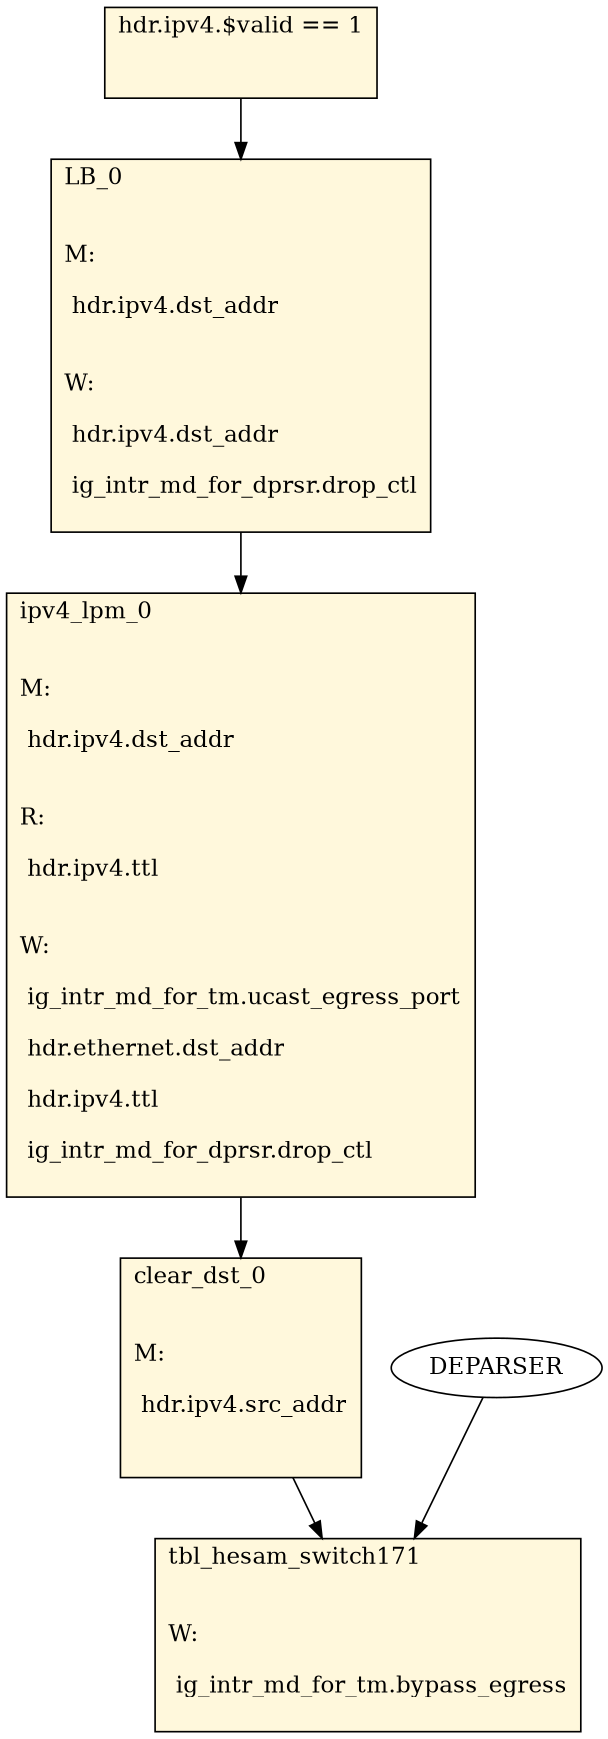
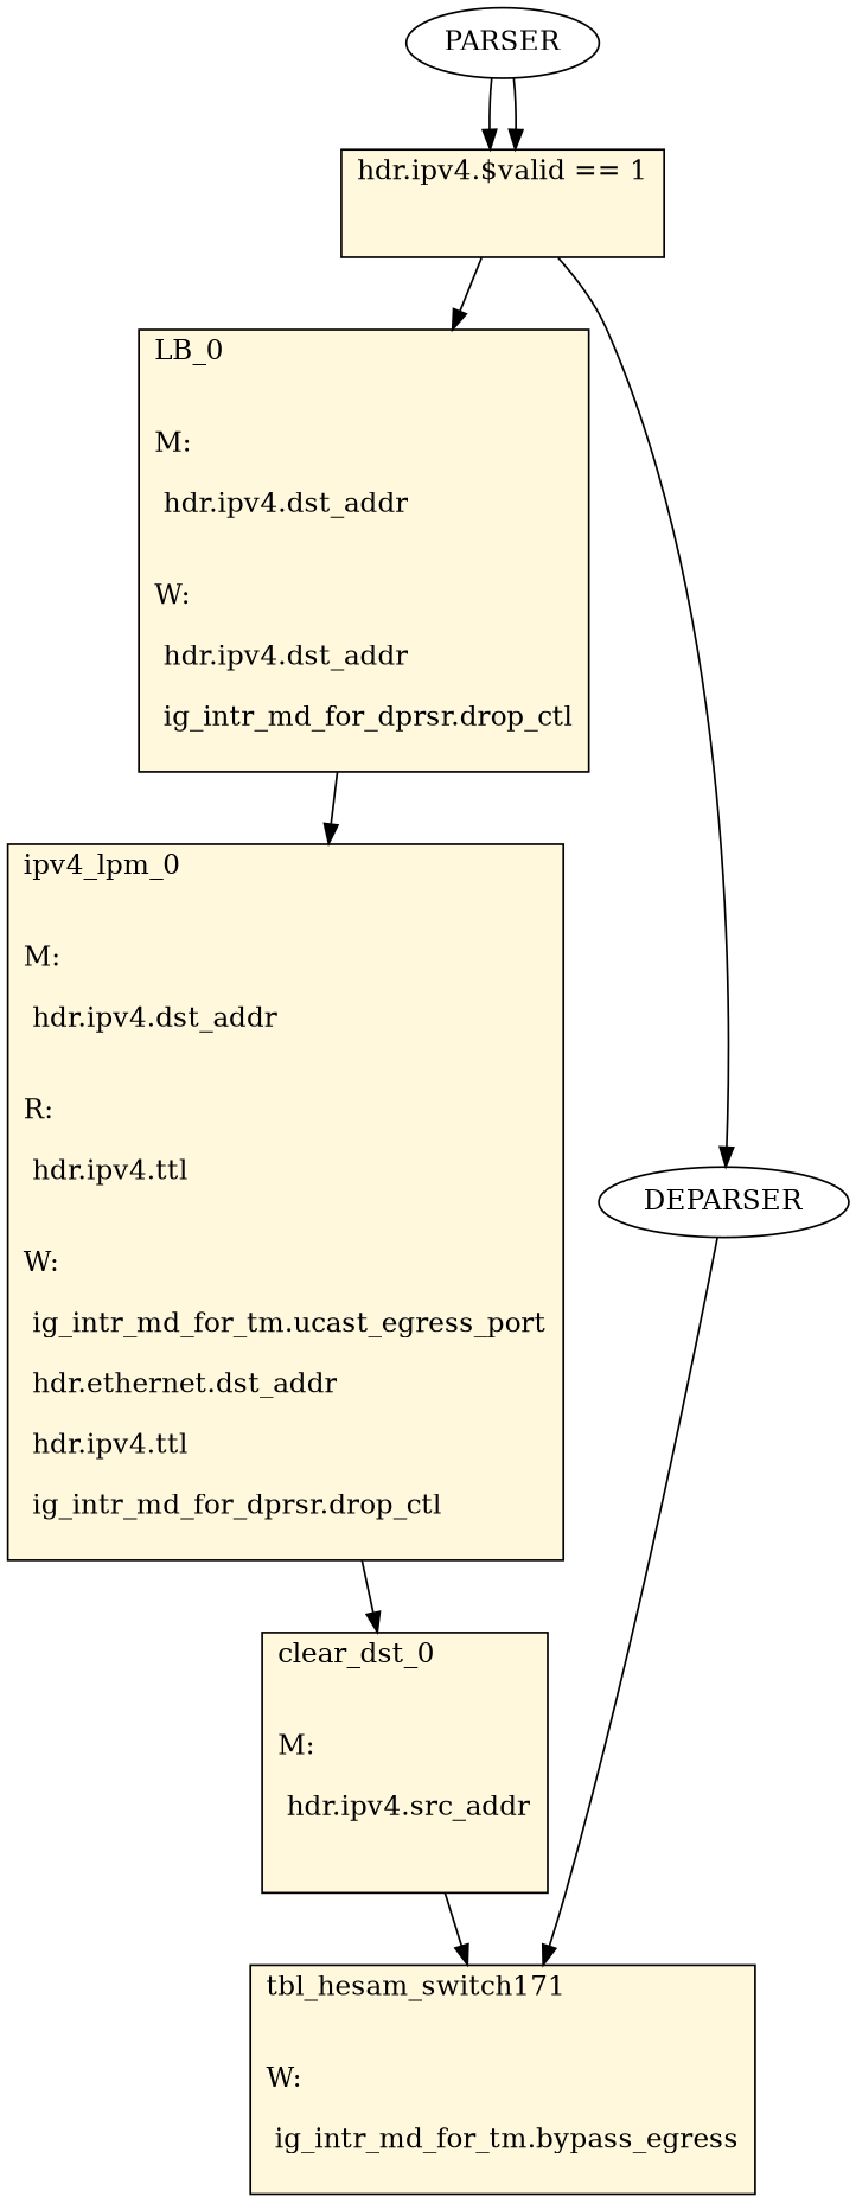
  digraph {
    node [fillcolor=cornsilk shape=record style=filled]
    n1 [label="hdr.ipv4.$valid == 1\l\l\n "]
    n2 [label="LB_0\l\l\nM:\l\n hdr.ipv4.dst_addr\l\n\lW:\l\n hdr.ipv4.dst_addr\l\n ig_intr_md_for_dprsr.drop_ctl\l\n "]
    DEPARSER [fillcolor="" shape="" style=""]
    n4 [label="ipv4_lpm_0\l\l\nM:\l\n hdr.ipv4.dst_addr\l\n\lR:\l\n hdr.ipv4.ttl\l\n\lW:\l\n ig_intr_md_for_tm.ucast_egress_port\l\n hdr.ethernet.dst_addr\l\n hdr.ipv4.ttl\l\n ig_intr_md_for_dprsr.drop_ctl\l\n "]
    n5 [label="tbl_hesam_switch171\l\l\nW:\l\n ig_intr_md_for_tm.bypass_egress\l\n "]
    n6 [label="clear_dst_0\l\l\nM:\l\n hdr.ipv4.src_addr\l\n\l "]
+   PARSER [fillcolor="" shape="" style=""]
    n1 -> n2
+   n1 -> DEPARSER
    n2 -> n4
    DEPARSER -> n5
    n4 -> n6
    n6 -> n5
+   PARSER -> n1
+   PARSER -> n1
  }
